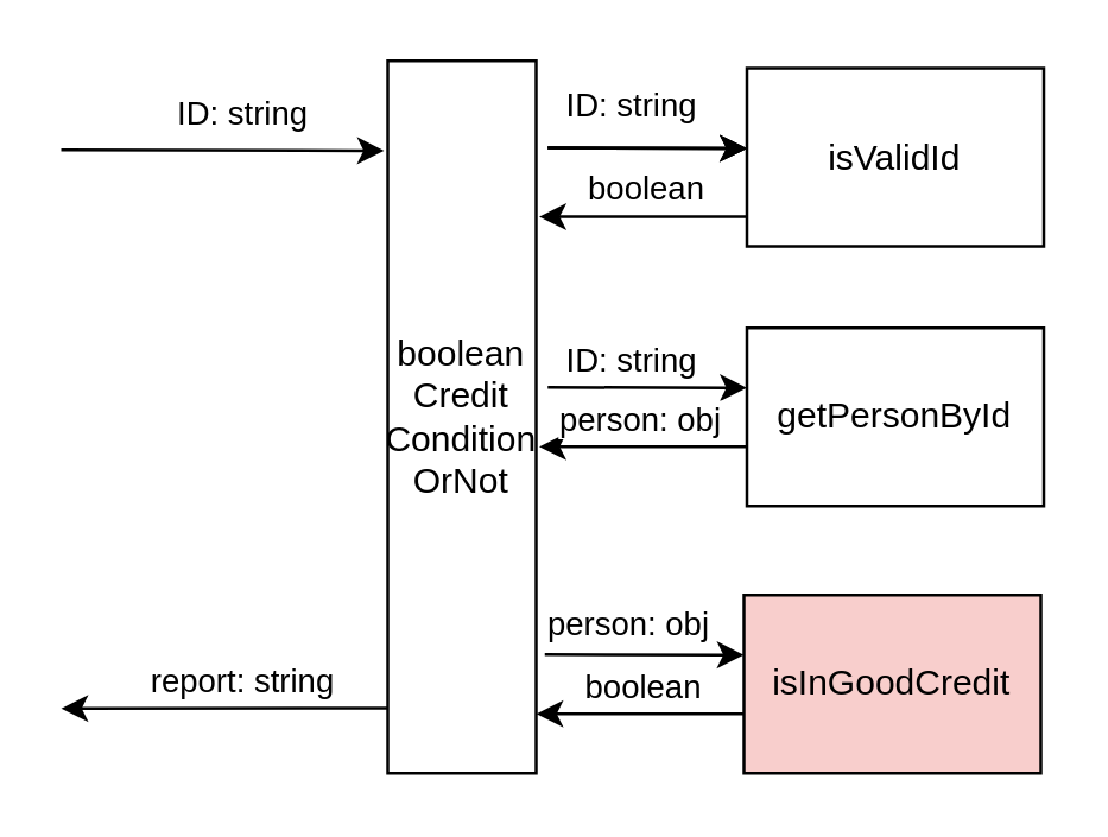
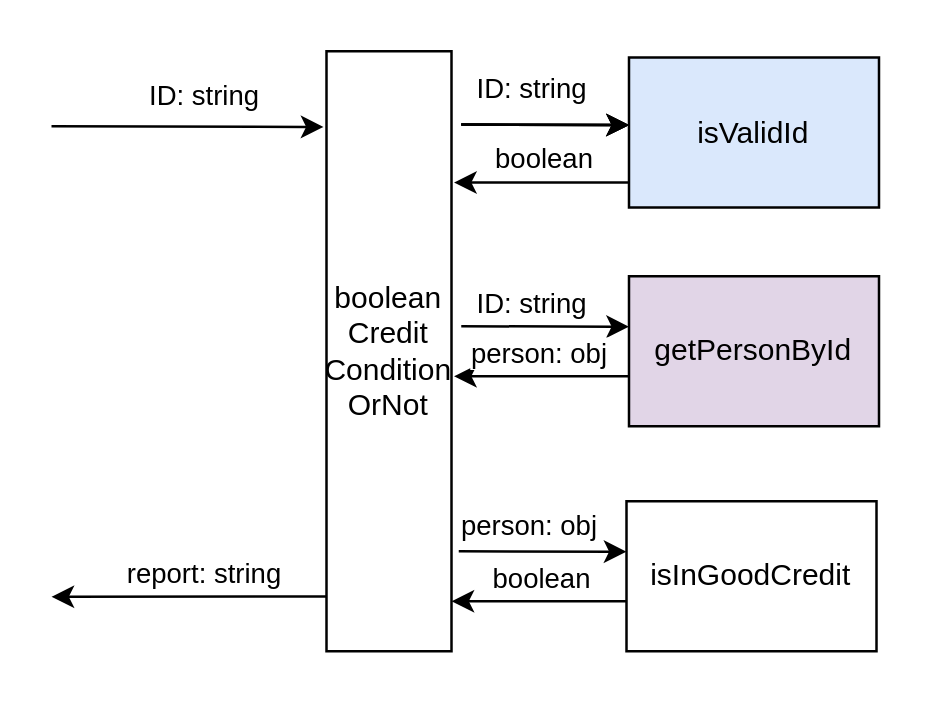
  <mxCell id="0" />
  <mxCell id="1" parent="0" />
  <mxCell id="2" value="boolean&lt;br&gt;Credit&lt;br&gt;Condition&lt;br&gt;OrNot" style="rounded=0;whiteSpace=wrap;html=1;" vertex="1" parent="1"><mxGeometry x="130" y="20" width="50" height="240" as="geometry" /></mxCell>
  <mxCell id="3" value="" style="endArrow=classic;html=1;entryX=-0.024;entryY=0.084;entryDx=0;entryDy=0;entryPerimeter=0;" edge="1" parent="1"><mxGeometry width="50" height="50" relative="1" as="geometry"><mxPoint x="20" y="50" as="sourcePoint" /><mxPoint x="128.8" y="50.28" as="targetPoint" /></mxGeometry></mxCell>
  <mxCell id="4" value="ID: string" style="edgeLabel;html=1;align=center;verticalAlign=middle;resizable=0;points=[];" vertex="1" connectable="0" parent="3"><mxGeometry x="-0.25" y="-1" relative="1" as="geometry"><mxPoint x="19.2" y="-13.11" as="offset" /></mxGeometry></mxCell>
  <mxCell id="5" value="" style="endArrow=classic;html=1;exitX=0;exitY=0.882;exitDx=0;exitDy=0;exitPerimeter=0;" edge="1" parent="1"><mxGeometry width="50" height="50" relative="1" as="geometry"><mxPoint x="130" y="238.11" as="sourcePoint" /><mxPoint x="20" y="238.23" as="targetPoint" /></mxGeometry></mxCell>
  <mxCell id="6" value="report: string" style="edgeLabel;html=1;align=center;verticalAlign=middle;resizable=0;points=[];" vertex="1" connectable="0" parent="5"><mxGeometry x="-0.25" y="-1" relative="1" as="geometry"><mxPoint x="-8.8" y="-8.96" as="offset" /></mxGeometry></mxCell>
- <mxCell id="7" value="isValidId" style="rounded=0;whiteSpace=wrap;html=1;" vertex="1" parent="1"><mxGeometry x="251" y="22.5" width="100" height="60" as="geometry" /></mxCell>
- <mxCell id="8" value="isInGoodCredit" style="rounded=0;whiteSpace=wrap;html=1;fillColor=#f8cecc;" vertex="1" parent="1"><mxGeometry x="250" y="200" width="100" height="60" as="geometry" /></mxCell>
+ <mxCell id="7" value="isValidId" style="rounded=0;whiteSpace=wrap;html=1;fillColor=#dae8fc;" vertex="1" parent="1"><mxGeometry x="251" y="22.5" width="100" height="60" as="geometry" /></mxCell>
+ <mxCell id="8" value="isInGoodCredit" style="rounded=0;whiteSpace=wrap;html=1;" vertex="1" parent="1"><mxGeometry x="250" y="200" width="100" height="60" as="geometry" /></mxCell>
  <mxCell id="9" value="" style="endArrow=classic;html=1;entryX=0.001;entryY=0.403;entryDx=0;entryDy=0;entryPerimeter=0;" edge="1" parent="1"><mxGeometry width="50" height="50" relative="1" as="geometry"><mxPoint x="183.9" y="49.33" as="sourcePoint" /><mxPoint x="251" y="49.51" as="targetPoint" /></mxGeometry></mxCell>
  <mxCell id="10" value="" style="endArrow=classic;html=1;entryX=0.001;entryY=0.403;entryDx=0;entryDy=0;entryPerimeter=0;" edge="1" parent="1"><mxGeometry width="50" height="50" relative="1" as="geometry"><mxPoint x="182.9" y="220" as="sourcePoint" /><mxPoint x="250" y="220.18" as="targetPoint" /></mxGeometry></mxCell>
  <mxCell id="11" value="" style="endArrow=classic;html=1;" edge="1" parent="1"><mxGeometry width="50" height="50" relative="1" as="geometry"><mxPoint x="251" y="72.5" as="sourcePoint" /><mxPoint x="181" y="72.5" as="targetPoint" /></mxGeometry></mxCell>
  <mxCell id="12" value="boolean" style="edgeLabel;html=1;align=center;verticalAlign=middle;resizable=0;points=[];" vertex="1" connectable="0" parent="11"><mxGeometry x="-0.25" y="-1" relative="1" as="geometry"><mxPoint x="-8.8" y="-8.96" as="offset" /></mxGeometry></mxCell>
  <mxCell id="13" value="boolean" style="edgeLabel;html=1;align=center;verticalAlign=middle;resizable=0;points=[];" vertex="1" connectable="0" parent="11"><mxGeometry x="-0.25" y="-1" relative="1" as="geometry"><mxPoint x="-8.8" y="-8.96" as="offset" /></mxGeometry></mxCell>
  <mxCell id="14" value="" style="endArrow=classic;html=1;" edge="1" parent="1"><mxGeometry width="50" height="50" relative="1" as="geometry"><mxPoint x="250" y="240" as="sourcePoint" /><mxPoint x="180" y="240" as="targetPoint" /></mxGeometry></mxCell>
  <mxCell id="15" value="boolean" style="edgeLabel;html=1;align=center;verticalAlign=middle;resizable=0;points=[];" vertex="1" connectable="0" parent="14"><mxGeometry x="-0.25" y="-1" relative="1" as="geometry"><mxPoint x="-8.8" y="-8.96" as="offset" /></mxGeometry></mxCell>
  <mxCell id="16" value="boolean" style="edgeLabel;html=1;align=center;verticalAlign=middle;resizable=0;points=[];" vertex="1" connectable="0" parent="14"><mxGeometry x="-0.25" y="-1" relative="1" as="geometry"><mxPoint x="-8.8" y="-8.96" as="offset" /></mxGeometry></mxCell>
  <mxCell id="17" value="ID: string" style="edgeLabel;html=1;align=center;verticalAlign=middle;resizable=0;points=[];" vertex="1" connectable="0" parent="1"><mxGeometry x="211.001" y="34.495" as="geometry" /></mxCell>
  <mxCell id="18" value="person: obj" style="edgeLabel;html=1;align=center;verticalAlign=middle;resizable=0;points=[];" vertex="1" connectable="0" parent="1"><mxGeometry x="210.001" y="209.995" as="geometry" /></mxCell>
- <mxCell id="19" value="getPersonById" style="rounded=0;whiteSpace=wrap;html=1;" vertex="1" parent="1"><mxGeometry x="251" y="110" width="100" height="60" as="geometry" /></mxCell>
+ <mxCell id="19" value="getPersonById" style="rounded=0;whiteSpace=wrap;html=1;fillColor=#e1d5e7;" vertex="1" parent="1"><mxGeometry x="251" y="110" width="100" height="60" as="geometry" /></mxCell>
  <mxCell id="20" value="" style="endArrow=classic;html=1;entryX=0.001;entryY=0.403;entryDx=0;entryDy=0;entryPerimeter=0;" edge="1" parent="1"><mxGeometry width="50" height="50" relative="1" as="geometry"><mxPoint x="183.9" y="130" as="sourcePoint" /><mxPoint x="251" y="130.18" as="targetPoint" /></mxGeometry></mxCell>
  <mxCell id="21" value="" style="endArrow=classic;html=1;" edge="1" parent="1"><mxGeometry width="50" height="50" relative="1" as="geometry"><mxPoint x="251" y="150" as="sourcePoint" /><mxPoint x="181" y="150" as="targetPoint" /></mxGeometry></mxCell>
  <mxCell id="22" value="person: obj" style="edgeLabel;html=1;align=center;verticalAlign=middle;resizable=0;points=[];" vertex="1" connectable="0" parent="21"><mxGeometry x="-0.25" y="-1" relative="1" as="geometry"><mxPoint x="-10.71" y="-9" as="offset" /></mxGeometry></mxCell>
  <mxCell id="23" value="ID: string" style="edgeLabel;html=1;align=center;verticalAlign=middle;resizable=0;points=[];" vertex="1" connectable="0" parent="1"><mxGeometry x="211.001" y="119.995" as="geometry"><mxPoint y="1" as="offset" /></mxGeometry></mxCell>
  <mxCell id="24" value="" style="endArrow=classic;html=1;entryX=0.001;entryY=0.403;entryDx=0;entryDy=0;entryPerimeter=0;" edge="1" parent="1"><mxGeometry width="50" height="50" relative="1" as="geometry"><mxPoint x="183.9" y="49.33" as="sourcePoint" /><mxPoint x="251" y="49.51" as="targetPoint" /></mxGeometry></mxCell>
  <mxCell id="25" value="ID: string" style="edgeLabel;html=1;align=center;verticalAlign=middle;resizable=0;points=[];" vertex="1" connectable="0" parent="1"><mxGeometry x="211.001" y="34.495" as="geometry" /></mxCell>
  <mxCell id="26" value="" style="endArrow=classic;html=1;entryX=0.001;entryY=0.403;entryDx=0;entryDy=0;entryPerimeter=0;" edge="1" parent="1"><mxGeometry width="50" height="50" relative="1" as="geometry"><mxPoint x="183.9" y="49.33" as="sourcePoint" /><mxPoint x="251" y="49.51" as="targetPoint" /></mxGeometry></mxCell>
  <mxCell id="27" value="ID: string" style="edgeLabel;html=1;align=center;verticalAlign=middle;resizable=0;points=[];" vertex="1" connectable="0" parent="1"><mxGeometry x="211.001" y="34.495" as="geometry" /></mxCell>
